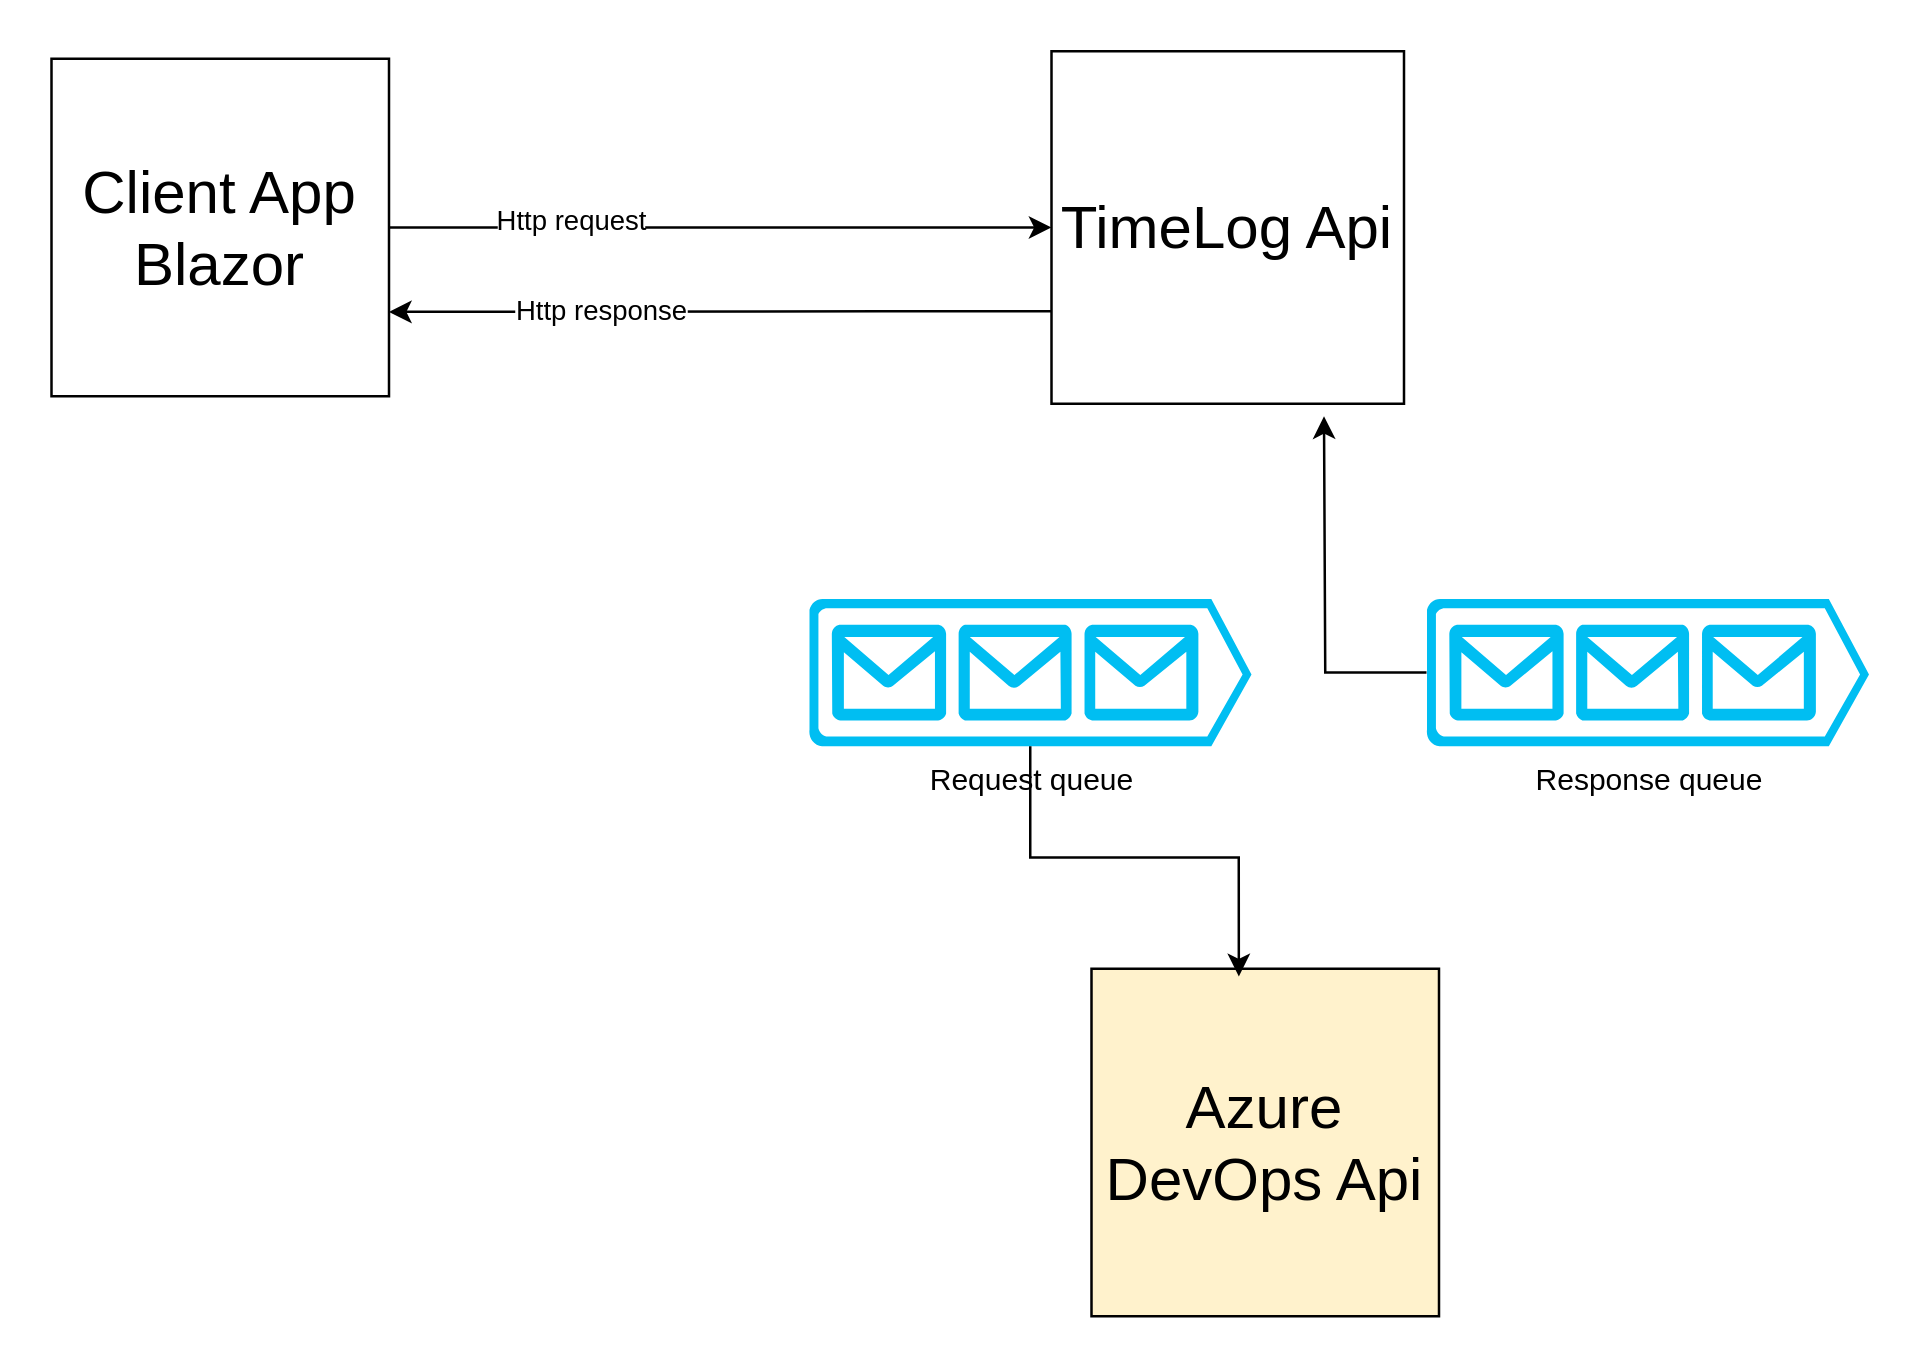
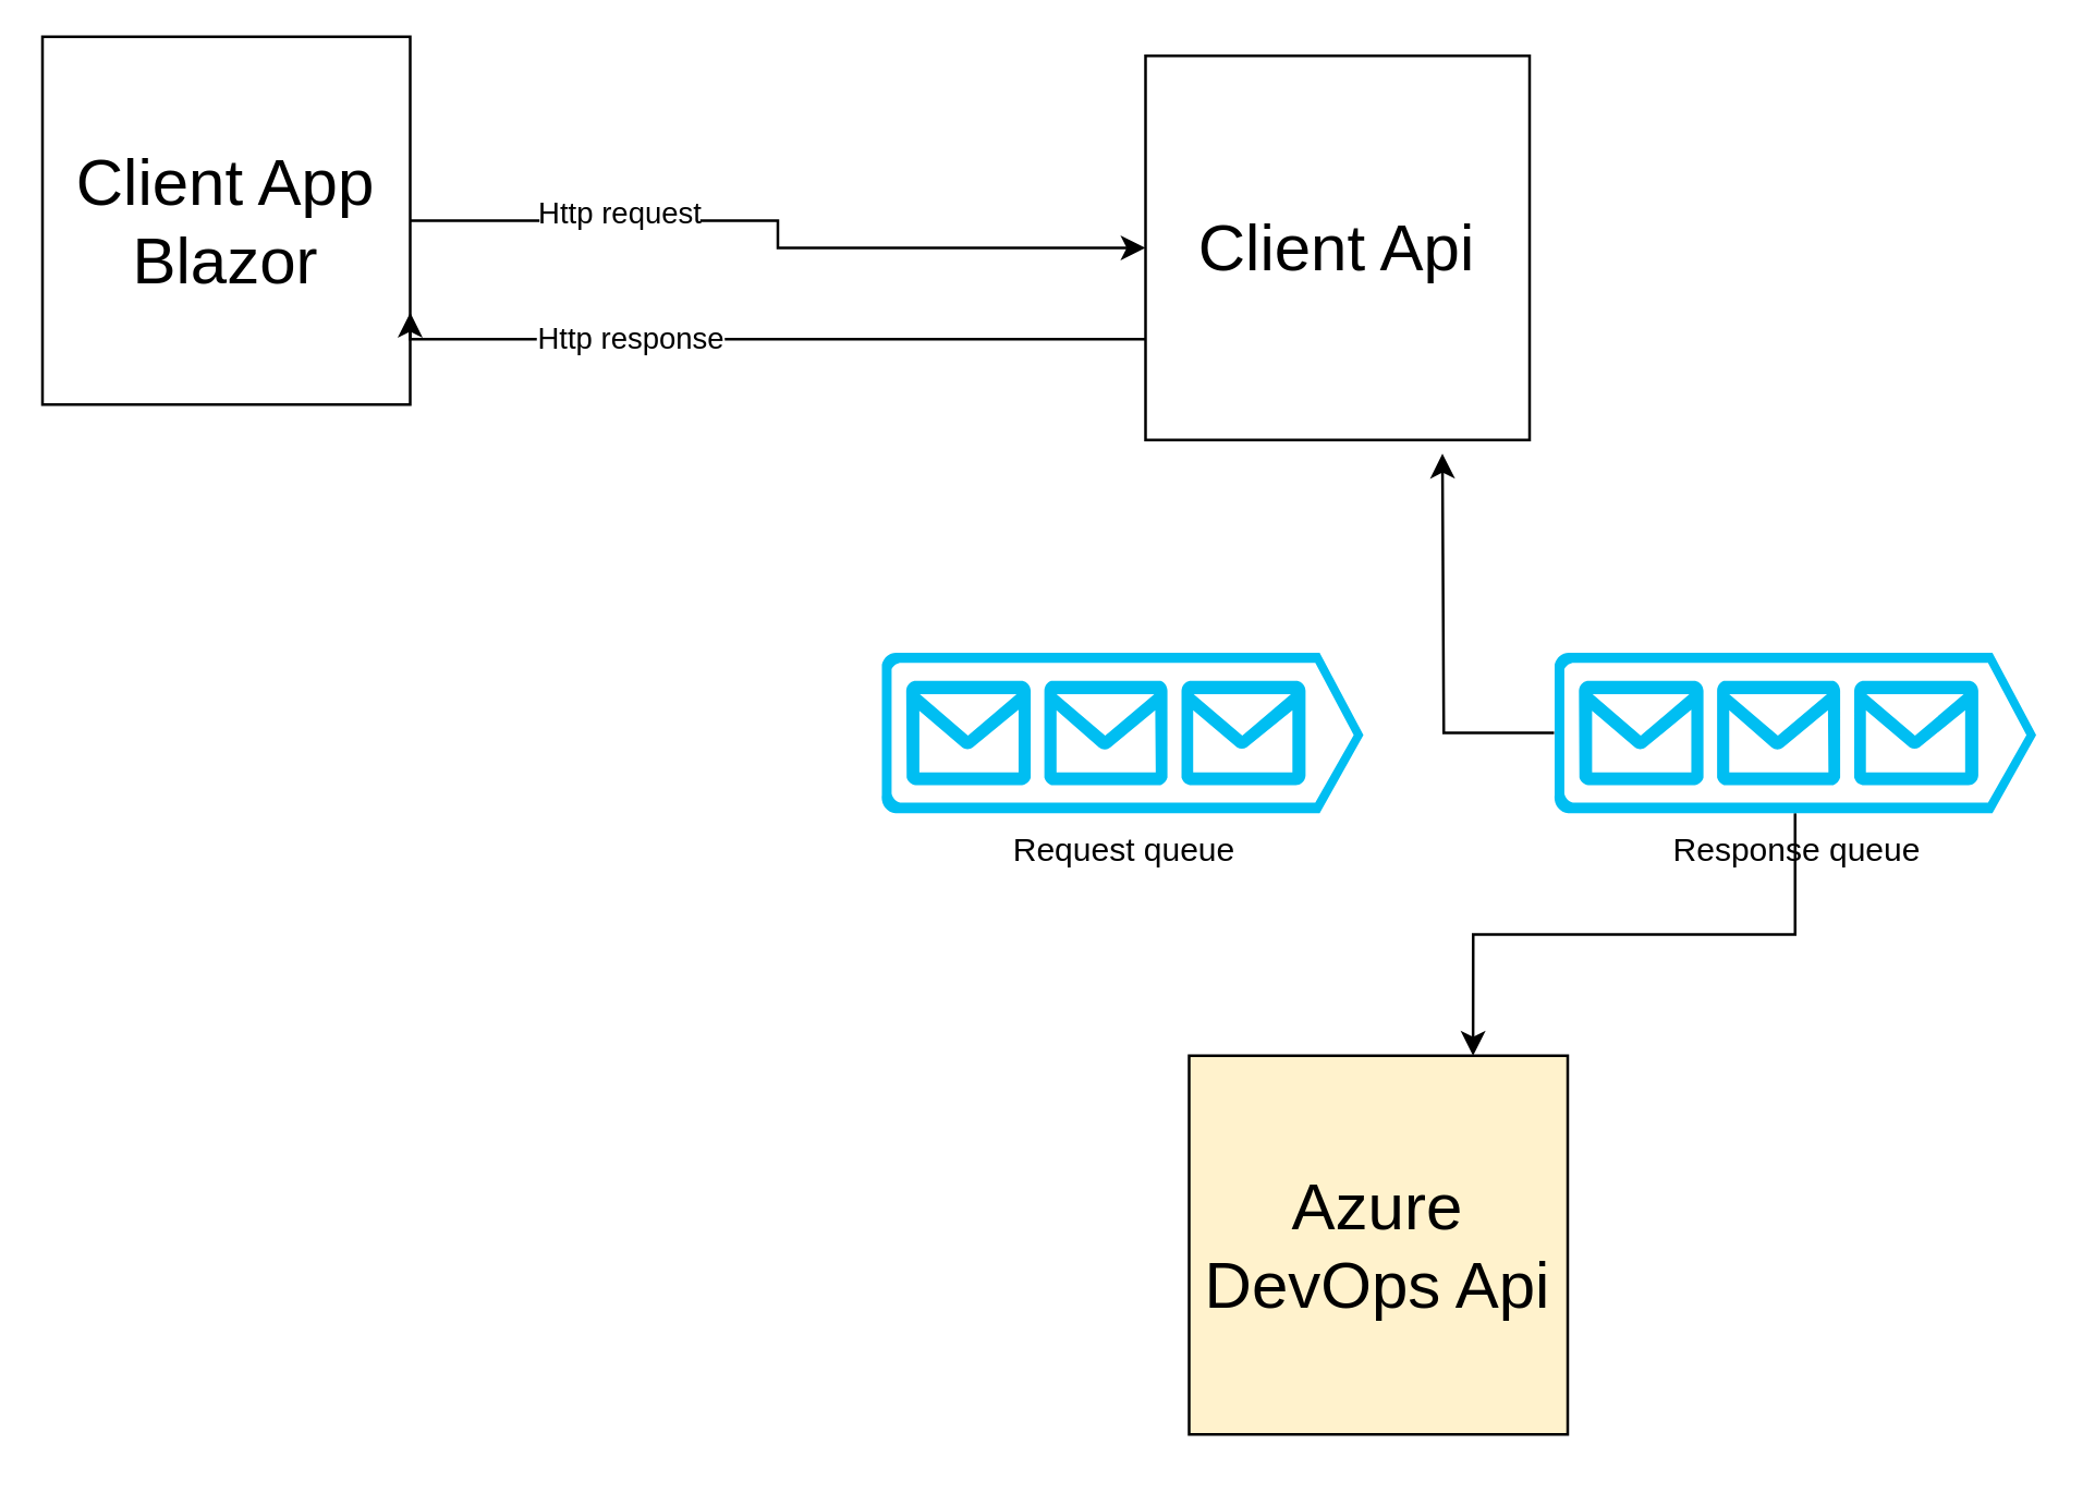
  <mxCell id="0" />
  <mxCell id="1" parent="0" />
  <mxCell id="2" style="edgeStyle=orthogonalEdgeStyle;rounded=0;orthogonalLoop=1;jettySize=auto;html=1;entryX=0;entryY=0.5;entryDx=0;entryDy=0;" edge="1" parent="1" source="4" target="7"><mxGeometry relative="1" as="geometry" /></mxCell>
  <mxCell id="3" value="Http request" style="edgeLabel;html=1;align=center;verticalAlign=middle;resizable=0;points=[];" vertex="1" connectable="0" parent="2"><mxGeometry x="-0.457" y="4" relative="1" as="geometry"><mxPoint y="1" as="offset" /></mxGeometry></mxCell>
- <mxCell id="4" value="&lt;font style=&quot;font-size: 24px;&quot;&gt;Client App&lt;br&gt;Blazor&lt;/font&gt;" style="whiteSpace=wrap;html=1;aspect=fixed;" vertex="1" parent="1"><mxGeometry x="20" y="23" width="135" height="135" as="geometry" /></mxCell>
+ <mxCell id="4" value="&lt;font style=&quot;font-size: 24px;&quot;&gt;Client App&lt;br&gt;Blazor&lt;/font&gt;" style="whiteSpace=wrap;html=1;aspect=fixed;" vertex="1" parent="1"><mxGeometry x="15" y="13" width="135" height="135" as="geometry" /></mxCell>
  <mxCell id="5" style="edgeStyle=orthogonalEdgeStyle;rounded=0;orthogonalLoop=1;jettySize=auto;html=1;entryX=1;entryY=0.75;entryDx=0;entryDy=0;jumpSize=16;" edge="1" parent="1" source="7" target="4"><mxGeometry relative="1" as="geometry"><Array as="points"><mxPoint x="352" y="124" /><mxPoint x="352" y="124" /></Array></mxGeometry></mxCell>
  <mxCell id="6" value="Http response" style="edgeLabel;html=1;align=center;verticalAlign=middle;resizable=0;points=[];" vertex="1" connectable="0" parent="5"><mxGeometry x="0.358" y="-1" relative="1" as="geometry"><mxPoint as="offset" /></mxGeometry></mxCell>
- <mxCell id="7" value="&lt;font style=&quot;font-size: 24px;&quot;&gt;TimeLog Api&lt;/font&gt;" style="whiteSpace=wrap;html=1;aspect=fixed;" vertex="1" parent="1"><mxGeometry x="420" y="20" width="141" height="141" as="geometry" /></mxCell>
+ <mxCell id="7" value="&lt;font style=&quot;font-size: 24px;&quot;&gt;Client Api&lt;/font&gt;" style="whiteSpace=wrap;html=1;aspect=fixed;" vertex="1" parent="1"><mxGeometry x="420" y="20" width="141" height="141" as="geometry" /></mxCell>
  <mxCell id="8" value="&lt;font style=&quot;font-size: 24px;&quot;&gt;Azure DevOps Api&lt;/font&gt;" style="whiteSpace=wrap;html=1;aspect=fixed;fillColor=#fff2cc;" vertex="1" parent="1"><mxGeometry x="436" y="387" width="139" height="139" as="geometry" /></mxCell>
  <mxCell id="9" value="Request queue" style="verticalLabelPosition=bottom;html=1;verticalAlign=top;align=center;strokeColor=none;fillColor=#00BEF2;shape=mxgraph.azure.queue_generic;pointerEvents=1;" vertex="1" parent="1"><mxGeometry x="323" y="239" width="177" height="59" as="geometry" /></mxCell>
- <mxCell id="10" style="edgeStyle=orthogonalEdgeStyle;rounded=0;orthogonalLoop=1;jettySize=auto;html=1;entryX=0.424;entryY=0.022;entryDx=0;entryDy=0;entryPerimeter=0;" edge="1" parent="1" source="9" target="8"><mxGeometry relative="1" as="geometry" /></mxCell>
  <mxCell id="11" style="edgeStyle=orthogonalEdgeStyle;rounded=0;orthogonalLoop=1;jettySize=auto;html=1;" edge="1" parent="1" source="13"><mxGeometry relative="1" as="geometry"><mxPoint x="529" y="166" as="targetPoint" /></mxGeometry></mxCell>
+ <mxCell id="12" style="edgeStyle=orthogonalEdgeStyle;rounded=0;orthogonalLoop=1;jettySize=auto;html=1;entryX=0.75;entryY=0;entryDx=0;entryDy=0;" edge="1" parent="1" source="13" target="8"><mxGeometry relative="1" as="geometry" /></mxCell>
  <mxCell id="13" value="Response queue" style="verticalLabelPosition=bottom;html=1;verticalAlign=top;align=center;strokeColor=none;fillColor=#00BEF2;shape=mxgraph.azure.queue_generic;pointerEvents=1;" vertex="1" parent="1"><mxGeometry x="570" y="239" width="177" height="59" as="geometry" /></mxCell>
